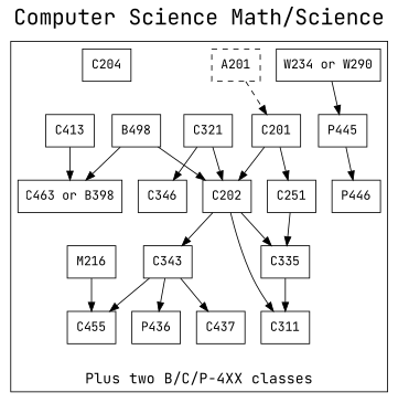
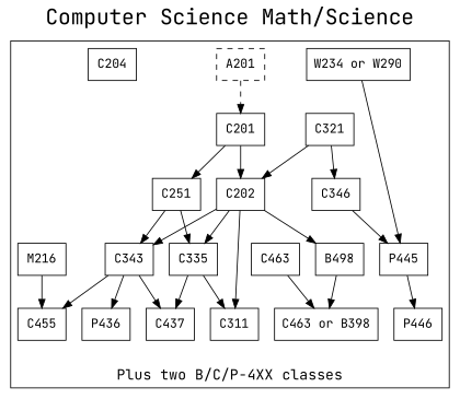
  digraph {
    fontname="JetBrains Mono"
    fontsize=24
    label="Computer Science Math/Science\n"
    labelloc=t
    rankdir=TB
    node [fontname="JetBrains Mono" shape=record style=solid]
    edge [fontname="JetBrains Mono"]
    n1 [label="W234 or W290"]
    C201
    A201 [style=dashed]
    n4 [label=C204]
    C202
    C251
    C335
    C343
    C321
    C346
    C311
    P436
    C437
    C455
    P445
    P446
-   C463 [group=2 label=C413]
+   C463 [group=2]
    B498 [group=3]
    n19 [label="C463 or B398"]
    M216
    subgraph cluster_1 {
      fontsize=16
      label="\nPlus two B/C/P-4XX classes"
      labelloc=b
      style=solid
      n1
      C201
      A201
      n4
      C202
      C251
      C335
      C343
      C321
      C346
      C311
      P436
      C437
      C455
      P445
      P446
      C463
      B498
      n19
      M216
      subgraph sub_2 {
        fontsize=16
        label="\nPlus two B/C/P-4XX classes"
        labelloc=b
        rank=max
        style=solid
      }
    }
    n1 -> C201 [style=invis]
    n1 -> P445
    C201 -> C202
    C201 -> C251
    A201 -> C201 [style=dashed]
    C202 -> C335
    C202 -> C343
    C202 -> C311
-   B498 -> C202
+   C202 -> B498
    C251 -> C335
+   C251 -> C343
    C335 -> C311
+   C335 -> C437
    C343 -> P436
    C343 -> C437
    C343 -> C455
    C321 -> C202
    C321 -> C346
+   C346 -> P445
    P445 -> P446
    C463 -> n19
    B498 -> n19
    M216 -> C455
  }
